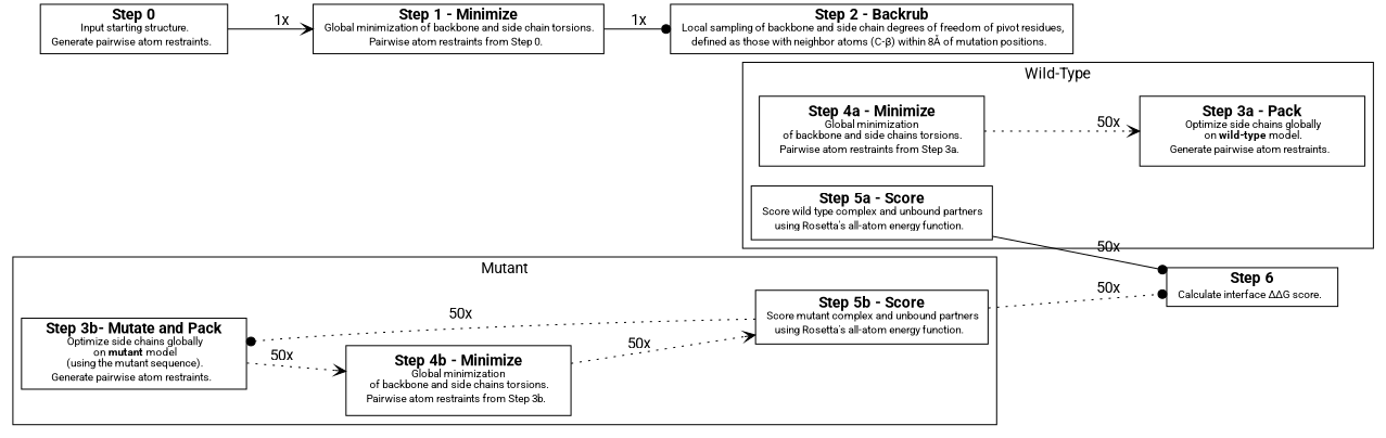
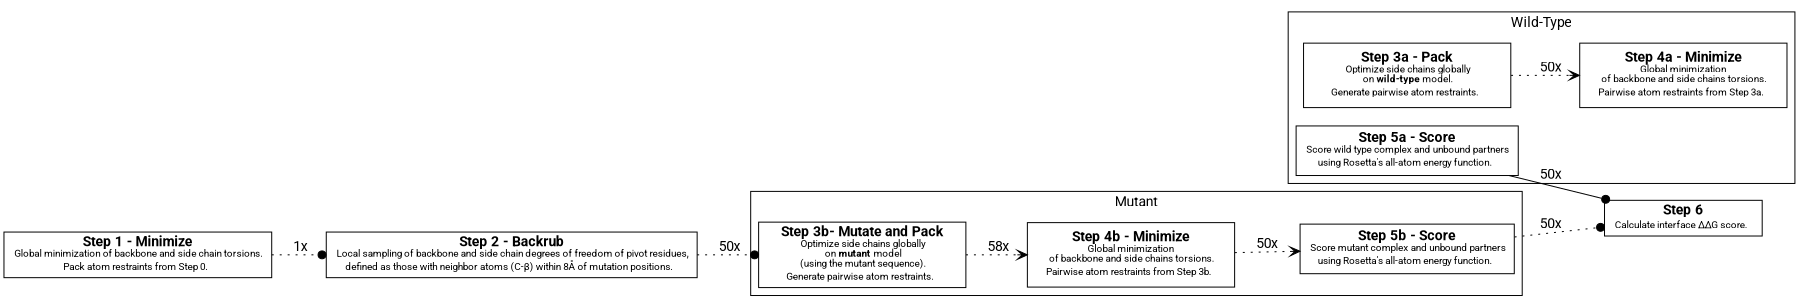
  digraph {
    fontname=Roboto
    forcelabels=true
    rankdir=LR
    node [fontname=Roboto shape=box]
    edge [arrowhead=vee fontname=Roboto style=dotted]
    n1 [height=0.9 label=< <B>Step 3a - Pack</B> <BR/><FONT POINT-SIZE="10"> Optimize side chains globally<BR/> on <B>wild-type</B> model.<BR/> Generate pairwise atom restraints. </FONT> > width=2.9]
    n2 [height=0.9 label=< <B>Step 4a - Minimize</B> <BR/><FONT POINT-SIZE="10"> Global minimization <BR/> of backbone and side chains torsions.<BR/> Pairwise atom restraints from Step 3a. </FONT> > width=2.9]
    n3 [height=0.7 label=< <B>Step 5a - Score</B> <BR/><FONT POINT-SIZE="10"> Score wild type complex and unbound partners<BR/> using Rosetta's all-atom energy function. </FONT> > width=2.9]
    n4 [height=0.9 label=< <B>Step 3b- Mutate and Pack</B> <BR/><FONT POINT-SIZE="10"> Optimize side chains globally<BR/> on <B>mutant</B> model<BR/> (using the mutant sequence).<BR/> Generate pairwise atom restraints. </FONT> > width=2.9]
    n5 [height=0.9 label=< <B>Step 4b - Minimize</B> <BR/><FONT POINT-SIZE="10"> Global minimization <BR/> of backbone and side chains torsions.<BR/> Pairwise atom restraints from Step 3b. </FONT> > width=2.9]
    n6 [height=0.7 label=< <B>Step 5b - Score</B> <BR/><FONT POINT-SIZE="10"> Score mutant complex and unbound partners<BR/> using Rosetta's all-atom energy function. </FONT> > width=2.9]
    n7 [label=< <B>Step 6</B> <BR/><FONT POINT-SIZE="10"> Calculate interface ΔΔG score. </FONT> >]
-   n8 [label=< <B>Step 0</B> <BR/><FONT POINT-SIZE="10"> Input starting structure.<BR/> Generate pairwise atom restraints. </FONT> >]
-   n9 [label=< <B>Step 1 - Minimize</B> <BR/><FONT POINT-SIZE="10"> Global minimization of backbone and side chain torsions.<BR/> Pairwise atom restraints from Step 0. </FONT> >]
+   n9 [label=< <B>Step 1 - Minimize</B> <BR/><FONT POINT-SIZE="10"> Global minimization of backbone and side chain torsions.<BR/> Pack atom restraints from Step 0. </FONT> >]
    n10 [label=< <B>Step 2 - Backrub</B> <BR/><FONT POINT-SIZE="10"> Local sampling of backbone and side chain degrees of freedom of pivot residues,<BR/> defined as those with neighbor atoms (C-β) within 8Å of mutation positions. </FONT> >]
    subgraph cluster_1 {
      label="Wild-Type"
      n1
      n2
      n3
    }
    subgraph cluster_2 {
      label=Mutant
      n4
      n5
      n6
    }
-   n2 -> n1 [label=" 50x"]
+   n1 -> n2 [label=" 50x"]
    n3 -> n7 [arrowhead=dot label=" 50x" style=solid]
-   n4 -> n5 [label=" 50x"]
+   n4 -> n5 [label=" 58x"]
    n5 -> n6 [label=" 50x"]
    n6 -> n7 [arrowhead=dot label=" 50x"]
-   n8 -> n9 [label=" 1x" style=solid]
-   n9 -> n10 [arrowhead=dot label=" 1x" style=solid]
-   n6 -> n4 [arrowhead=dot label=" 50x"]
+   n9 -> n10 [arrowhead=dot label=" 1x"]
+   n10 -> n4 [arrowhead=dot label=" 50x"]
  }
